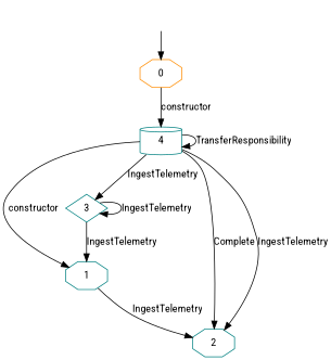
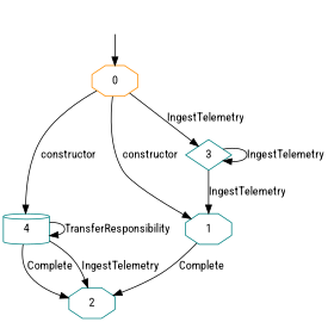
  digraph {
    fontname="Roboto Condensed"
    rankdir=TB
    node [color=teal fontname="Roboto Condensed" shape=octagon]
    edge [fontname="Roboto Condensed"]
    "" [shape=plaintext]
    n2 [color=darkorange label=0]
    n3 [label=4 shape=cylinder]
    n4 [label=1]
    n5 [label=3 shape=diamond]
    n6 [label=2]
    "" -> n2
    n2 -> n3 [label=constructor]
-   n3 -> n4 [label=constructor]
+   n2 -> n4 [label=constructor]
    n3 -> n3 [label=TransferResponsibility]
-   n3 -> n5 [label=IngestTelemetry]
+   n2 -> n5 [label=IngestTelemetry]
    n3 -> n6 [label=Complete]
    n3 -> n6 [label=IngestTelemetry]
-   n4 -> n6 [label=IngestTelemetry]
+   n4 -> n6 [label=Complete]
    n5 -> n4 [label=IngestTelemetry]
    n5 -> n5 [label=IngestTelemetry]
  }
